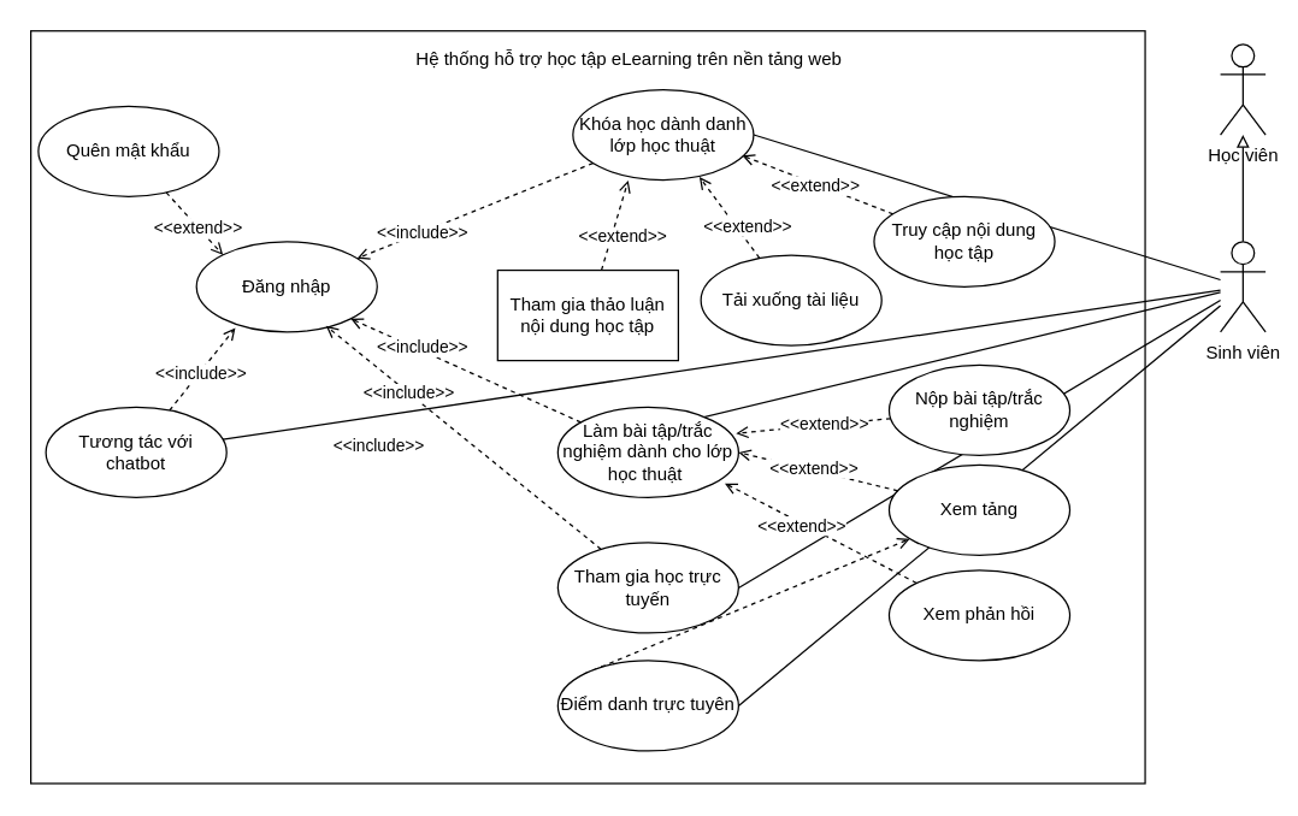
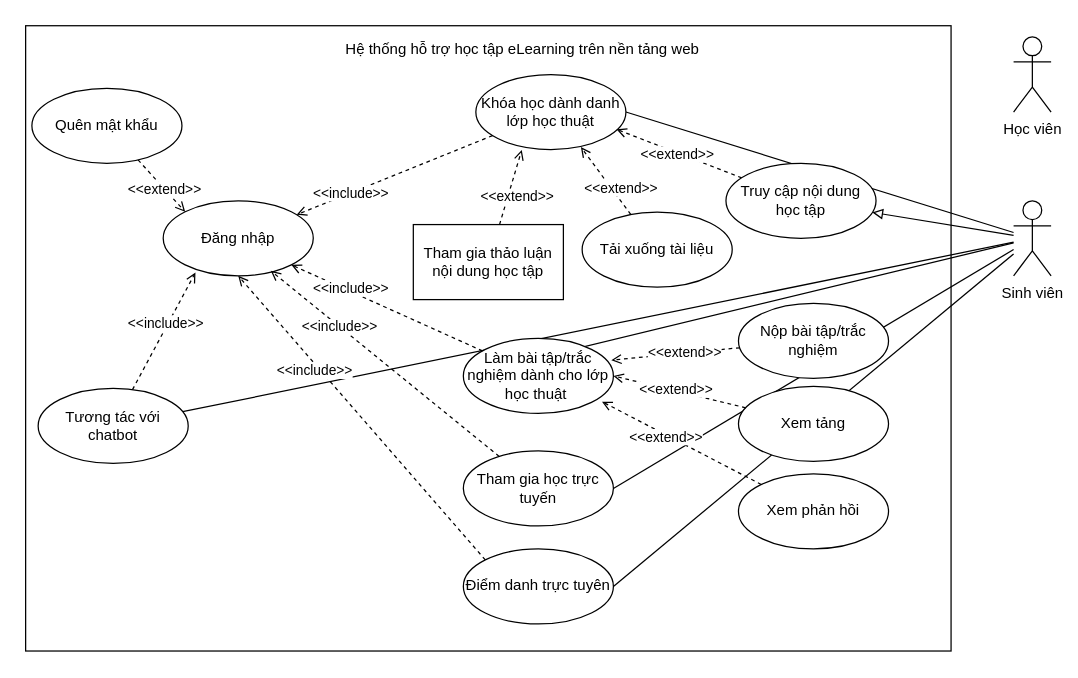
  <mxCell id="0" />
  <mxCell id="1" parent="0" />
  <mxCell id="2" value="" style="rounded=0;whiteSpace=wrap;html=1;" parent="1" vertex="1"><mxGeometry x="20" y="20" width="740" height="500" as="geometry" /></mxCell>
  <mxCell id="3" value="Hệ thống hỗ trợ học tập eLearning trên nền tảng web" style="text;html=1;align=center;verticalAlign=middle;whiteSpace=wrap;rounded=0;" parent="1" vertex="1"><mxGeometry x="190" y="29" width="455" height="20" as="geometry" /></mxCell>
  <mxCell id="4" value="Học viên" style="shape=umlActor;verticalLabelPosition=bottom;verticalAlign=top;html=1;outlineConnect=0;" parent="1" vertex="1"><mxGeometry x="810" y="29" width="30" height="60" as="geometry" /></mxCell>
- <mxCell id="5" style="rounded=0;orthogonalLoop=1;jettySize=auto;html=1;endArrow=block;endFill=0;" parent="1" source="11" target="4" edge="1"><mxGeometry relative="1" as="geometry" /></mxCell>
+ <mxCell id="5" style="rounded=0;orthogonalLoop=1;jettySize=auto;html=1;endArrow=block;endFill=0;" parent="1" source="11" target="43" edge="1"><mxGeometry relative="1" as="geometry" /></mxCell>
  <mxCell id="6" style="rounded=0;orthogonalLoop=1;jettySize=auto;html=1;endArrow=none;startFill=0;entryX=1;entryY=0.5;entryDx=0;entryDy=0;" parent="1" source="11" target="19" edge="1"><mxGeometry relative="1" as="geometry" /></mxCell>
  <mxCell id="7" style="rounded=0;orthogonalLoop=1;jettySize=auto;html=1;entryX=0;entryY=0.5;entryDx=0;entryDy=0;endArrow=none;startFill=0;" parent="1" source="11" target="20" edge="1"><mxGeometry relative="1" as="geometry" /></mxCell>
  <mxCell id="8" style="rounded=0;orthogonalLoop=1;jettySize=auto;html=1;endArrow=none;startFill=0;" parent="1" source="11" target="15" edge="1"><mxGeometry relative="1" as="geometry" /></mxCell>
  <mxCell id="9" style="rounded=0;orthogonalLoop=1;jettySize=auto;html=1;entryX=1;entryY=0.5;entryDx=0;entryDy=0;fontFamily=Helvetica;fontSize=12;fontColor=default;endArrow=none;startFill=0;" parent="1" source="11" target="35" edge="1"><mxGeometry relative="1" as="geometry" /></mxCell>
  <mxCell id="10" style="rounded=0;orthogonalLoop=1;jettySize=auto;html=1;entryX=1;entryY=0.5;entryDx=0;entryDy=0;fontFamily=Helvetica;fontSize=12;fontColor=default;endArrow=none;startFill=0;" parent="1" source="11" target="37" edge="1"><mxGeometry relative="1" as="geometry" /></mxCell>
  <mxCell id="11" value="Sinh viên" style="shape=umlActor;verticalLabelPosition=bottom;verticalAlign=top;html=1;outlineConnect=0;" parent="1" vertex="1"><mxGeometry x="810" y="160" width="30" height="60" as="geometry" /></mxCell>
  <mxCell id="12" value="Đăng nhập" style="ellipse;whiteSpace=wrap;html=1;" parent="1" vertex="1"><mxGeometry x="130" y="160" width="120" height="60" as="geometry" /></mxCell>
  <mxCell id="13" style="rounded=0;orthogonalLoop=1;jettySize=auto;html=1;endArrow=open;endFill=0;dashed=1;entryX=0.215;entryY=0.955;entryDx=0;entryDy=0;entryPerimeter=0;" parent="1" source="15" target="12" edge="1"><mxGeometry relative="1" as="geometry" /></mxCell>
  <mxCell id="14" value="&amp;lt;&amp;lt;include&amp;gt;&amp;gt;" style="edgeLabel;html=1;align=center;verticalAlign=middle;resizable=0;points=[];" parent="13" vertex="1" connectable="0"><mxGeometry x="0.474" y="-3" relative="1" as="geometry"><mxPoint x="-14" y="14" as="offset" /></mxGeometry></mxCell>
- <mxCell id="15" value="&lt;p style=&quot;white-space-collapse: preserve;&quot; dir=&quot;auto&quot;&gt;Tương tác với chatbot&lt;/p&gt;" style="ellipse;whiteSpace=wrap;html=1;" parent="1" vertex="1"><mxGeometry x="30" y="270" width="120" height="60" as="geometry" /></mxCell>
+ <mxCell id="15" value="&lt;p style=&quot;white-space-collapse: preserve;&quot; dir=&quot;auto&quot;&gt;Tương tác với chatbot&lt;/p&gt;" style="ellipse;whiteSpace=wrap;html=1;" parent="1" vertex="1"><mxGeometry x="30" y="310" width="120" height="60" as="geometry" /></mxCell>
  <mxCell id="16" style="rounded=0;orthogonalLoop=1;jettySize=auto;html=1;exitX=0.5;exitY=1;exitDx=0;exitDy=0;" parent="1" edge="1"><mxGeometry relative="1" as="geometry"><mxPoint x="210" y="60" as="sourcePoint" /><mxPoint x="210" y="60" as="targetPoint" /></mxGeometry></mxCell>
  <mxCell id="17" style="rounded=0;orthogonalLoop=1;jettySize=auto;html=1;endArrow=open;endFill=0;dashed=1;" parent="1" source="19" target="12" edge="1"><mxGeometry relative="1" as="geometry" /></mxCell>
  <mxCell id="18" value="&amp;lt;&amp;lt;include&amp;gt;&amp;gt;" style="edgeLabel;html=1;align=center;verticalAlign=middle;resizable=0;points=[];" parent="17" vertex="1" connectable="0"><mxGeometry x="0.451" relative="1" as="geometry"><mxPoint as="offset" /></mxGeometry></mxCell>
  <mxCell id="19" value="&lt;span style=&quot;white-space-collapse: preserve;&quot;&gt;Khóa học dành danh lớp học thuật&lt;/span&gt;" style="ellipse;whiteSpace=wrap;html=1;" parent="1" vertex="1"><mxGeometry x="380" y="59" width="120" height="60" as="geometry" /></mxCell>
  <mxCell id="20" value="&lt;span style=&quot;white-space-collapse: preserve;&quot;&gt;Làm bài tập/trắc nghiệm dành cho lớp học thuật &lt;/span&gt;" style="ellipse;whiteSpace=wrap;html=1;" parent="1" vertex="1"><mxGeometry x="370" y="270" width="120" height="60" as="geometry" /></mxCell>
  <mxCell id="21" style="rounded=0;orthogonalLoop=1;jettySize=auto;html=1;entryX=1;entryY=1;entryDx=0;entryDy=0;dashed=1;endArrow=open;endFill=0;" parent="1" source="20" target="12" edge="1"><mxGeometry relative="1" as="geometry" /></mxCell>
  <mxCell id="22" value="&amp;lt;&amp;lt;include&amp;gt;&amp;gt;" style="edgeLabel;html=1;align=center;verticalAlign=middle;resizable=0;points=[];" parent="21" vertex="1" connectable="0"><mxGeometry x="0.514" y="2" relative="1" as="geometry"><mxPoint x="11" as="offset" /></mxGeometry></mxCell>
  <mxCell id="23" style="rounded=0;orthogonalLoop=1;jettySize=auto;html=1;entryX=0;entryY=0;entryDx=0;entryDy=0;endArrow=open;endFill=0;dashed=1;" parent="1" source="25" target="12" edge="1"><mxGeometry relative="1" as="geometry" /></mxCell>
  <mxCell id="24" value="&amp;lt;&amp;lt;extend&amp;gt;&amp;gt;" style="edgeLabel;html=1;align=center;verticalAlign=middle;resizable=0;points=[];" parent="23" vertex="1" connectable="0"><mxGeometry x="-0.04" relative="1" as="geometry"><mxPoint x="2" y="3" as="offset" /></mxGeometry></mxCell>
  <mxCell id="25" value="&lt;p style=&quot;white-space-collapse: preserve;&quot; dir=&quot;auto&quot;&gt;Quên mật khẩu&lt;/p&gt;" style="ellipse;whiteSpace=wrap;html=1;" parent="1" vertex="1"><mxGeometry x="25" y="70" width="120" height="60" as="geometry" /></mxCell>
  <mxCell id="26" style="rounded=0;orthogonalLoop=1;jettySize=auto;html=1;dashed=1;endArrow=open;endFill=0;entryX=0.986;entryY=0.29;entryDx=0;entryDy=0;entryPerimeter=0;" parent="1" source="28" target="20" edge="1"><mxGeometry relative="1" as="geometry"><mxPoint x="473" y="279" as="targetPoint" /></mxGeometry></mxCell>
  <mxCell id="27" value="&amp;lt;&amp;lt;extend&amp;gt;&amp;gt;" style="edgeLabel;html=1;align=center;verticalAlign=middle;resizable=0;points=[];" parent="26" vertex="1" connectable="0"><mxGeometry x="-0.127" y="-1" relative="1" as="geometry"><mxPoint as="offset" /></mxGeometry></mxCell>
  <mxCell id="28" value="&lt;div style=&quot;&quot;&gt;&lt;span style=&quot;white-space-collapse: preserve;&quot;&gt;Nộp bài tập/trắc nghiệm&lt;/span&gt;&lt;/div&gt;" style="ellipse;whiteSpace=wrap;html=1;align=center;" parent="1" vertex="1"><mxGeometry x="590" y="242" width="120" height="60" as="geometry" /></mxCell>
  <mxCell id="29" value="&lt;div style=&quot;&quot;&gt;&lt;span style=&quot;white-space-collapse: preserve;&quot;&gt;Xem tảng&lt;/span&gt;&lt;/div&gt;" style="ellipse;whiteSpace=wrap;html=1;align=center;" parent="1" vertex="1"><mxGeometry x="590" y="308.36" width="120" height="60" as="geometry" /></mxCell>
  <mxCell id="30" style="rounded=0;orthogonalLoop=1;jettySize=auto;html=1;entryX=0.924;entryY=0.843;entryDx=0;entryDy=0;dashed=1;endArrow=open;endFill=0;entryPerimeter=0;" parent="1" source="32" target="20" edge="1"><mxGeometry relative="1" as="geometry" /></mxCell>
  <mxCell id="31" value="&amp;lt;&amp;lt;extend&amp;gt;&amp;gt;" style="edgeLabel;html=1;align=center;verticalAlign=middle;resizable=0;points=[];" parent="30" vertex="1" connectable="0"><mxGeometry x="0.204" y="1" relative="1" as="geometry"><mxPoint as="offset" /></mxGeometry></mxCell>
  <mxCell id="32" value="&lt;div style=&quot;&quot;&gt;&lt;span style=&quot;white-space-collapse: preserve;&quot;&gt;Xem phản hồi&lt;/span&gt;&lt;/div&gt;" style="ellipse;whiteSpace=wrap;html=1;align=center;" parent="1" vertex="1"><mxGeometry x="590" y="378.36" width="120" height="60" as="geometry" /></mxCell>
  <mxCell id="33" style="rounded=0;orthogonalLoop=1;jettySize=auto;html=1;entryX=1;entryY=0.5;entryDx=0;entryDy=0;dashed=1;endArrow=open;endFill=0;" parent="1" source="29" target="20" edge="1"><mxGeometry relative="1" as="geometry" /></mxCell>
  <mxCell id="34" value="&amp;lt;&amp;lt;extend&amp;gt;&amp;gt;" style="edgeLabel;html=1;align=center;verticalAlign=middle;resizable=0;points=[];" parent="33" vertex="1" connectable="0"><mxGeometry x="0.061" y="-1" relative="1" as="geometry"><mxPoint as="offset" /></mxGeometry></mxCell>
  <mxCell id="35" value="&lt;span style=&quot;white-space-collapse: preserve;&quot;&gt;Tham gia học trực tuyến&lt;/span&gt;" style="ellipse;whiteSpace=wrap;html=1;" parent="1" vertex="1"><mxGeometry x="370" y="360" width="120" height="60" as="geometry" /></mxCell>
- <mxCell id="36" style="rounded=0;orthogonalLoop=1;jettySize=auto;html=1;fontFamily=Helvetica;fontSize=12;fontColor=default;dashed=1;endArrow=open;endFill=0;exitX=0;exitY=0;exitDx=0;exitDy=0;" parent="1" source="37" target="29" edge="1"><mxGeometry relative="1" as="geometry" /></mxCell>
+ <mxCell id="36" style="rounded=0;orthogonalLoop=1;jettySize=auto;html=1;entryX=0.5;entryY=1;entryDx=0;entryDy=0;fontFamily=Helvetica;fontSize=12;fontColor=default;dashed=1;endArrow=open;endFill=0;exitX=0;exitY=0;exitDx=0;exitDy=0;" parent="1" source="37" target="12" edge="1"><mxGeometry relative="1" as="geometry" /></mxCell>
  <mxCell id="37" value="&lt;span style=&quot;white-space-collapse: preserve;&quot;&gt;Điểm danh trực tuyên&lt;/span&gt;" style="ellipse;whiteSpace=wrap;html=1;" parent="1" vertex="1"><mxGeometry x="370" y="438.36" width="120" height="60" as="geometry" /></mxCell>
  <mxCell id="38" style="rounded=0;orthogonalLoop=1;jettySize=auto;html=1;entryX=0.717;entryY=0.933;entryDx=0;entryDy=0;entryPerimeter=0;fontFamily=Helvetica;fontSize=12;fontColor=default;dashed=1;endArrow=open;endFill=0;" parent="1" source="35" target="12" edge="1"><mxGeometry relative="1" as="geometry" /></mxCell>
  <mxCell id="39" value="&amp;lt;&amp;lt;include&amp;gt;&amp;gt;" style="edgeLabel;html=1;align=center;verticalAlign=middle;resizable=0;points=[];" parent="1" vertex="1" connectable="0"><mxGeometry x="270.004" y="260.001" as="geometry" /></mxCell>
  <mxCell id="40" value="&amp;lt;&amp;lt;include&amp;gt;&amp;gt;" style="edgeLabel;html=1;align=center;verticalAlign=middle;resizable=0;points=[];" parent="1" vertex="1" connectable="0"><mxGeometry x="250.004" y="295.001" as="geometry" /></mxCell>
  <mxCell id="41" style="rounded=0;orthogonalLoop=1;jettySize=auto;html=1;entryX=0.937;entryY=0.73;entryDx=0;entryDy=0;dashed=1;endArrow=open;endFill=0;entryPerimeter=0;" edge="1" parent="1" source="43" target="19"><mxGeometry relative="1" as="geometry"><mxPoint x="455.32" y="119.86" as="targetPoint" /></mxGeometry></mxCell>
  <mxCell id="42" value="&amp;lt;&amp;lt;extend&amp;gt;&amp;gt;" style="edgeLabel;html=1;align=center;verticalAlign=middle;resizable=0;points=[];" vertex="1" connectable="0" parent="41"><mxGeometry x="0.027" y="1" relative="1" as="geometry"><mxPoint as="offset" /></mxGeometry></mxCell>
  <mxCell id="43" value="Truy cập nội dung học tập" style="ellipse;whiteSpace=wrap;html=1;" vertex="1" parent="1"><mxGeometry x="580" y="130" width="120" height="60" as="geometry" /></mxCell>
  <mxCell id="44" value="Tải xuống tài liệu" style="ellipse;whiteSpace=wrap;html=1;" vertex="1" parent="1"><mxGeometry x="465" y="169" width="120" height="60" as="geometry" /></mxCell>
  <mxCell id="45" value="Tham gia thảo luận nội dung học tập" style="whiteSpace=wrap;html=1;rounded=0;" vertex="1" parent="1"><mxGeometry x="330" y="179" width="120" height="60" as="geometry" /></mxCell>
  <mxCell id="46" style="rounded=0;orthogonalLoop=1;jettySize=auto;html=1;entryX=0.7;entryY=0.967;entryDx=0;entryDy=0;dashed=1;endArrow=open;endFill=0;entryPerimeter=0;" edge="1" parent="1" source="44" target="19"><mxGeometry relative="1" as="geometry"><mxPoint x="435.28" y="135.94" as="targetPoint" /></mxGeometry></mxCell>
  <mxCell id="47" value="&amp;lt;&amp;lt;extend&amp;gt;&amp;gt;" style="edgeLabel;html=1;align=center;verticalAlign=middle;resizable=0;points=[];" vertex="1" connectable="0" parent="46"><mxGeometry x="-0.155" y="1" relative="1" as="geometry"><mxPoint x="9" as="offset" /></mxGeometry></mxCell>
  <mxCell id="48" style="rounded=0;orthogonalLoop=1;jettySize=auto;html=1;entryX=0.306;entryY=1.005;entryDx=0;entryDy=0;dashed=1;endArrow=open;endFill=0;entryPerimeter=0;" edge="1" parent="1" source="45" target="19"><mxGeometry relative="1" as="geometry"><mxPoint x="400" y="139" as="targetPoint" /></mxGeometry></mxCell>
  <mxCell id="49" value="&amp;lt;&amp;lt;extend&amp;gt;&amp;gt;" style="edgeLabel;html=1;align=center;verticalAlign=middle;resizable=0;points=[];" vertex="1" connectable="0" parent="48"><mxGeometry x="0.274" y="-2" relative="1" as="geometry"><mxPoint y="15" as="offset" /></mxGeometry></mxCell>
